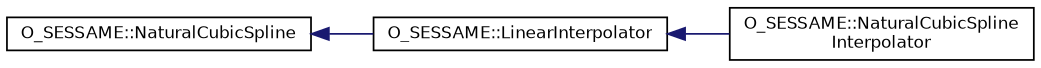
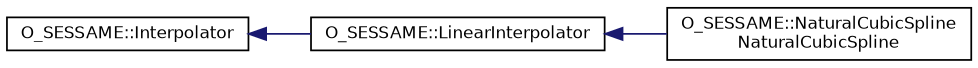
  digraph {
    rankdir=LR
    node [color=black fillcolor=white fontname=Helvetica fontsize=10 shape=record style=filled]
    edge [color=midnightblue dir=back fontname=Helvetica fontsize=10 labelfontname=Helvetica labelfontsize=10 style=solid]
-   n1 [height=0.2 label="O_SESSAME::NaturalCubicSpline" width=0.4]
+   n1 [height=0.2 label="O_SESSAME::Interpolator" width=0.4]
    n2 [height=0.2 label="O_SESSAME::LinearInterpolator" width=0.4]
-   n3 [height=0.2 label="O_SESSAME::NaturalCubicSpline\lInterpolator" width=0.4]
+   n3 [height=0.2 label="O_SESSAME::NaturalCubicSpline\lNaturalCubicSpline" width=0.4]
    n1 -> n2
    n2 -> n3
  }
